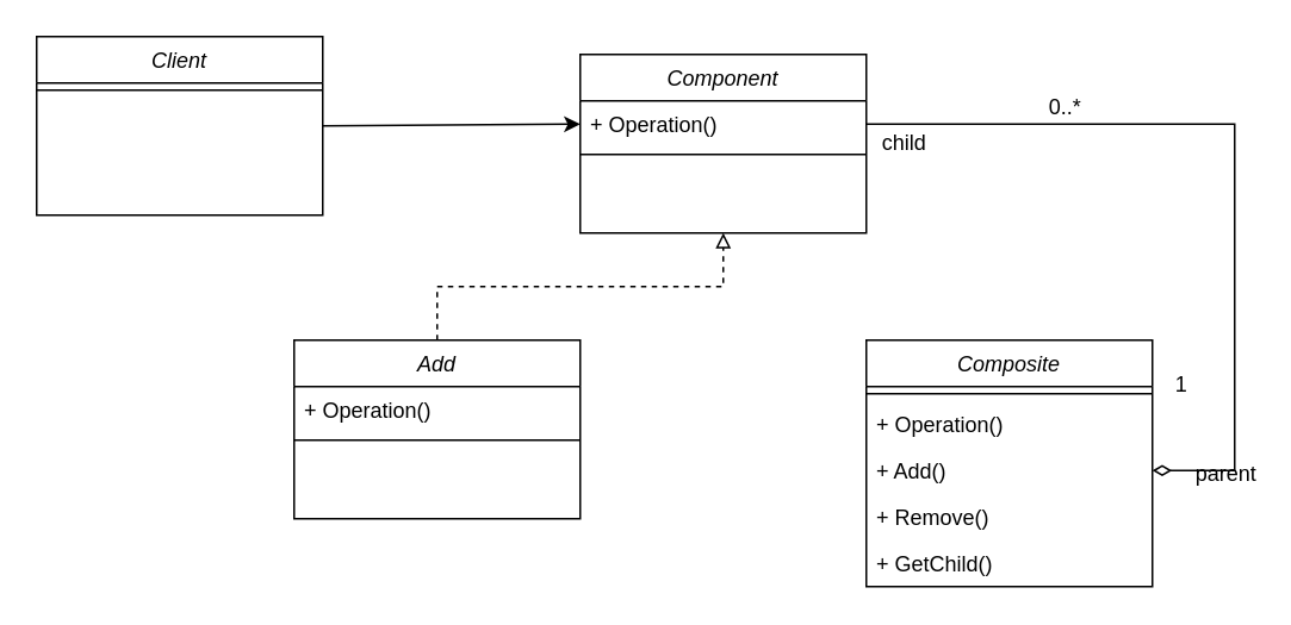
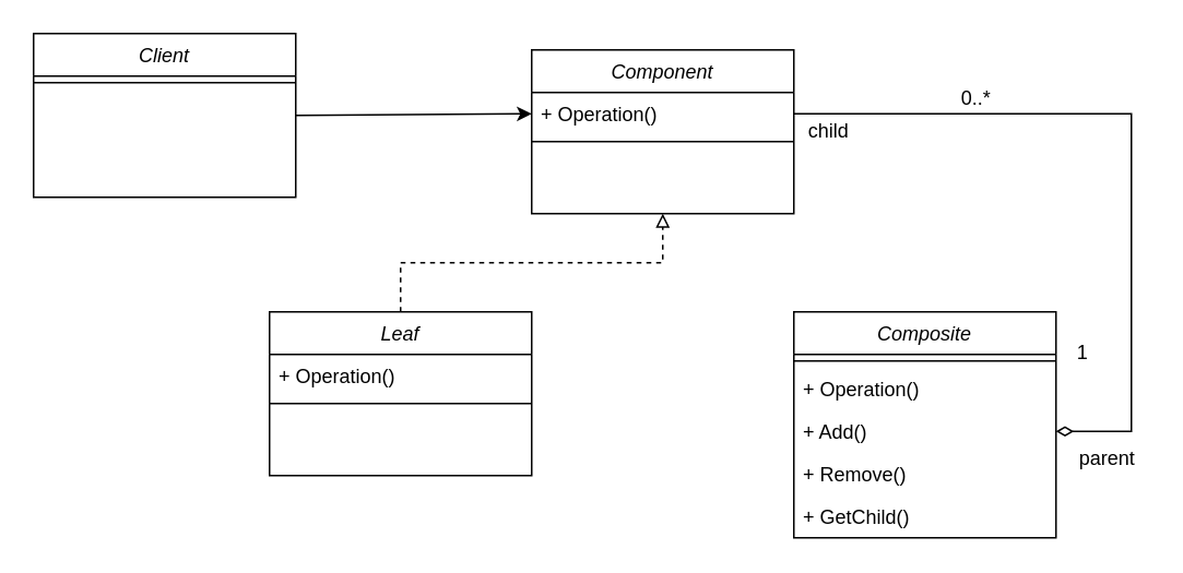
  <mxCell id="0" />
  <mxCell id="1" parent="0" />
  <mxCell id="2" value="Component" style="swimlane;fontStyle=2;align=center;verticalAlign=top;childLayout=stackLayout;horizontal=1;startSize=26;horizontalStack=0;resizeParent=1;resizeLast=0;collapsible=1;marginBottom=0;rounded=0;shadow=0;strokeWidth=1;" parent="1" vertex="1"><mxGeometry x="324" y="30" width="160" height="100" as="geometry"><mxRectangle x="230" y="140" width="160" height="26" as="alternateBounds" /></mxGeometry></mxCell>
  <mxCell id="3" value="+ Operation()" style="text;align=left;verticalAlign=top;spacingLeft=4;spacingRight=4;overflow=hidden;rotatable=0;points=[[0,0.5],[1,0.5]];portConstraint=eastwest;" parent="2" vertex="1"><mxGeometry y="26" width="160" height="26" as="geometry" /></mxCell>
  <mxCell id="4" value="" style="line;html=1;strokeWidth=1;align=left;verticalAlign=middle;spacingTop=-1;spacingLeft=3;spacingRight=3;rotatable=0;labelPosition=right;points=[];portConstraint=eastwest;" parent="2" vertex="1"><mxGeometry y="52" width="160" height="8" as="geometry" /></mxCell>
  <mxCell id="5" value="Composite" style="swimlane;fontStyle=2;align=center;verticalAlign=top;childLayout=stackLayout;horizontal=1;startSize=26;horizontalStack=0;resizeParent=1;resizeLast=0;collapsible=1;marginBottom=0;rounded=0;shadow=0;strokeWidth=1;" parent="1" vertex="1"><mxGeometry x="484" y="190" width="160" height="138" as="geometry"><mxRectangle x="230" y="140" width="160" height="26" as="alternateBounds" /></mxGeometry></mxCell>
  <mxCell id="6" value="" style="line;html=1;strokeWidth=1;align=left;verticalAlign=middle;spacingTop=-1;spacingLeft=3;spacingRight=3;rotatable=0;labelPosition=right;points=[];portConstraint=eastwest;" parent="5" vertex="1"><mxGeometry y="26" width="160" height="8" as="geometry" /></mxCell>
  <mxCell id="7" value="+ Operation()" style="text;align=left;verticalAlign=top;spacingLeft=4;spacingRight=4;overflow=hidden;rotatable=0;points=[[0,0.5],[1,0.5]];portConstraint=eastwest;" parent="5" vertex="1"><mxGeometry y="34" width="160" height="26" as="geometry" /></mxCell>
  <mxCell id="8" value="+ Add()" style="text;align=left;verticalAlign=top;spacingLeft=4;spacingRight=4;overflow=hidden;rotatable=0;points=[[0,0.5],[1,0.5]];portConstraint=eastwest;" parent="5" vertex="1"><mxGeometry y="60" width="160" height="26" as="geometry" /></mxCell>
  <mxCell id="9" value="+ Remove()" style="text;align=left;verticalAlign=top;spacingLeft=4;spacingRight=4;overflow=hidden;rotatable=0;points=[[0,0.5],[1,0.5]];portConstraint=eastwest;" parent="5" vertex="1"><mxGeometry y="86" width="160" height="26" as="geometry" /></mxCell>
  <mxCell id="10" value="+ GetChild()" style="text;align=left;verticalAlign=top;spacingLeft=4;spacingRight=4;overflow=hidden;rotatable=0;points=[[0,0.5],[1,0.5]];portConstraint=eastwest;" parent="5" vertex="1"><mxGeometry y="112" width="160" height="26" as="geometry" /></mxCell>
  <mxCell id="11" style="edgeStyle=orthogonalEdgeStyle;rounded=0;orthogonalLoop=1;jettySize=auto;html=1;entryX=0.5;entryY=1;entryDx=0;entryDy=0;endArrow=block;endFill=0;dashed=1;" parent="1" source="12" target="2" edge="1"><mxGeometry relative="1" as="geometry" /></mxCell>
- <mxCell id="12" value="Add" style="swimlane;fontStyle=2;align=center;verticalAlign=top;childLayout=stackLayout;horizontal=1;startSize=26;horizontalStack=0;resizeParent=1;resizeLast=0;collapsible=1;marginBottom=0;rounded=0;shadow=0;strokeWidth=1;" parent="1" vertex="1"><mxGeometry x="164" y="190" width="160" height="100" as="geometry"><mxRectangle x="230" y="140" width="160" height="26" as="alternateBounds" /></mxGeometry></mxCell>
+ <mxCell id="12" value="Leaf" style="swimlane;fontStyle=2;align=center;verticalAlign=top;childLayout=stackLayout;horizontal=1;startSize=26;horizontalStack=0;resizeParent=1;resizeLast=0;collapsible=1;marginBottom=0;rounded=0;shadow=0;strokeWidth=1;" parent="1" vertex="1"><mxGeometry x="164" y="190" width="160" height="100" as="geometry"><mxRectangle x="230" y="140" width="160" height="26" as="alternateBounds" /></mxGeometry></mxCell>
  <mxCell id="13" value="+ Operation()" style="text;align=left;verticalAlign=top;spacingLeft=4;spacingRight=4;overflow=hidden;rotatable=0;points=[[0,0.5],[1,0.5]];portConstraint=eastwest;" parent="12" vertex="1"><mxGeometry y="26" width="160" height="26" as="geometry" /></mxCell>
  <mxCell id="14" value="" style="line;html=1;strokeWidth=1;align=left;verticalAlign=middle;spacingTop=-1;spacingLeft=3;spacingRight=3;rotatable=0;labelPosition=right;points=[];portConstraint=eastwest;" parent="12" vertex="1"><mxGeometry y="52" width="160" height="8" as="geometry" /></mxCell>
  <mxCell id="15" style="edgeStyle=orthogonalEdgeStyle;rounded=0;orthogonalLoop=1;jettySize=auto;html=1;entryX=1;entryY=0.5;entryDx=0;entryDy=0;endArrow=diamondThin;endFill=0;strokeWidth=1;endSize=8;startSize=8;" parent="1" source="3" target="8" edge="1"><mxGeometry relative="1" as="geometry"><Array as="points"><mxPoint x="690" y="69" /><mxPoint x="690" y="263" /></Array></mxGeometry></mxCell>
  <mxCell id="16" value="1" style="text;html=1;align=center;verticalAlign=middle;resizable=0;points=[];autosize=1;" parent="1" vertex="1"><mxGeometry x="650" y="205" width="20" height="20" as="geometry" /></mxCell>
  <mxCell id="17" value="0..*" style="text;html=1;align=center;verticalAlign=middle;resizable=0;points=[];autosize=1;" parent="1" vertex="1"><mxGeometry x="580" y="50" width="30" height="20" as="geometry" /></mxCell>
- <mxCell id="18" value="parent" style="text;html=1;align=center;verticalAlign=middle;resizable=0;points=[];autosize=1;" parent="1" vertex="1"><mxGeometry x="660" y="255" width="50" height="20" as="geometry" /></mxCell>
+ <mxCell id="18" value="parent" style="text;html=1;align=center;verticalAlign=middle;resizable=0;points=[];autosize=1;" parent="1" vertex="1"><mxGeometry x="650" y="270" width="50" height="20" as="geometry" /></mxCell>
  <mxCell id="19" value="child" style="text;html=1;align=center;verticalAlign=middle;resizable=0;points=[];autosize=1;" parent="1" vertex="1"><mxGeometry x="485" y="70" width="40" height="20" as="geometry" /></mxCell>
  <mxCell id="20" value="Client" style="swimlane;fontStyle=2;align=center;verticalAlign=top;childLayout=stackLayout;horizontal=1;startSize=26;horizontalStack=0;resizeParent=1;resizeLast=0;collapsible=1;marginBottom=0;rounded=0;shadow=0;strokeWidth=1;" parent="1" vertex="1"><mxGeometry x="20" y="20" width="160" height="100" as="geometry"><mxRectangle x="230" y="140" width="160" height="26" as="alternateBounds" /></mxGeometry></mxCell>
  <mxCell id="21" value="" style="line;html=1;strokeWidth=1;align=left;verticalAlign=middle;spacingTop=-1;spacingLeft=3;spacingRight=3;rotatable=0;labelPosition=right;points=[];portConstraint=eastwest;" parent="20" vertex="1"><mxGeometry y="26" width="160" height="8" as="geometry" /></mxCell>
  <mxCell id="22" value="" style="endArrow=classic;html=1;strokeWidth=1;exitX=1;exitY=0.5;exitDx=0;exitDy=0;entryX=0;entryY=0.5;entryDx=0;entryDy=0;" parent="1" source="20" target="3" edge="1"><mxGeometry width="50" height="50" relative="1" as="geometry"><mxPoint x="180" y="120" as="sourcePoint" /><mxPoint x="230" y="70" as="targetPoint" /></mxGeometry></mxCell>
